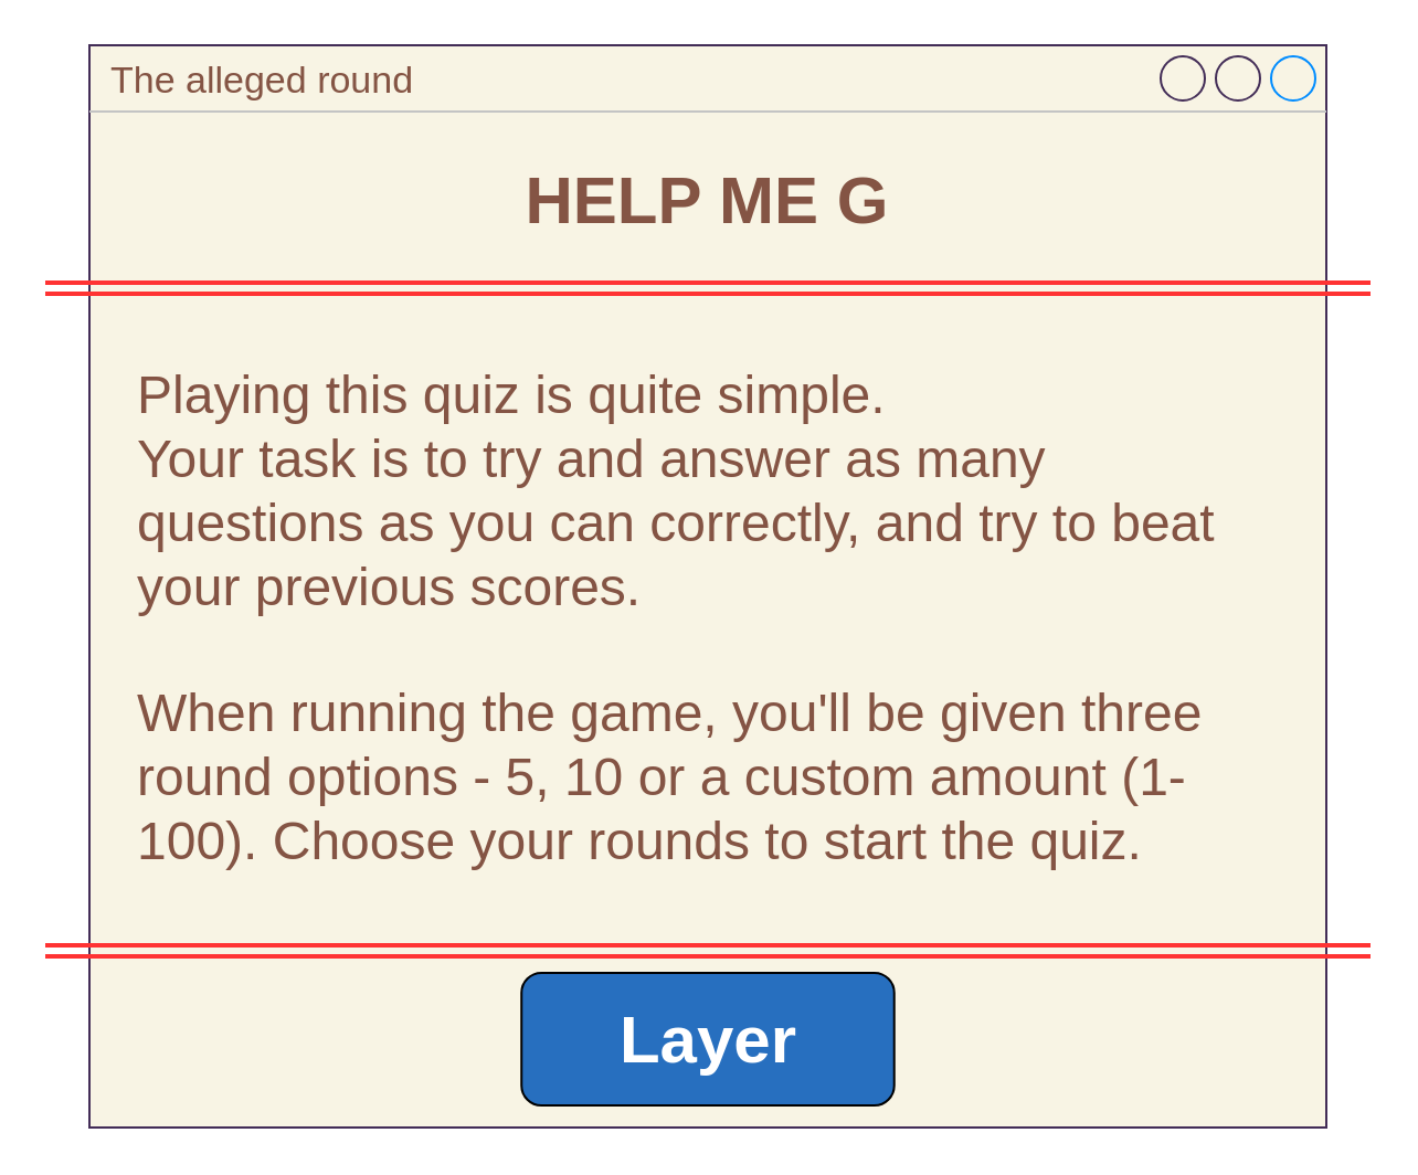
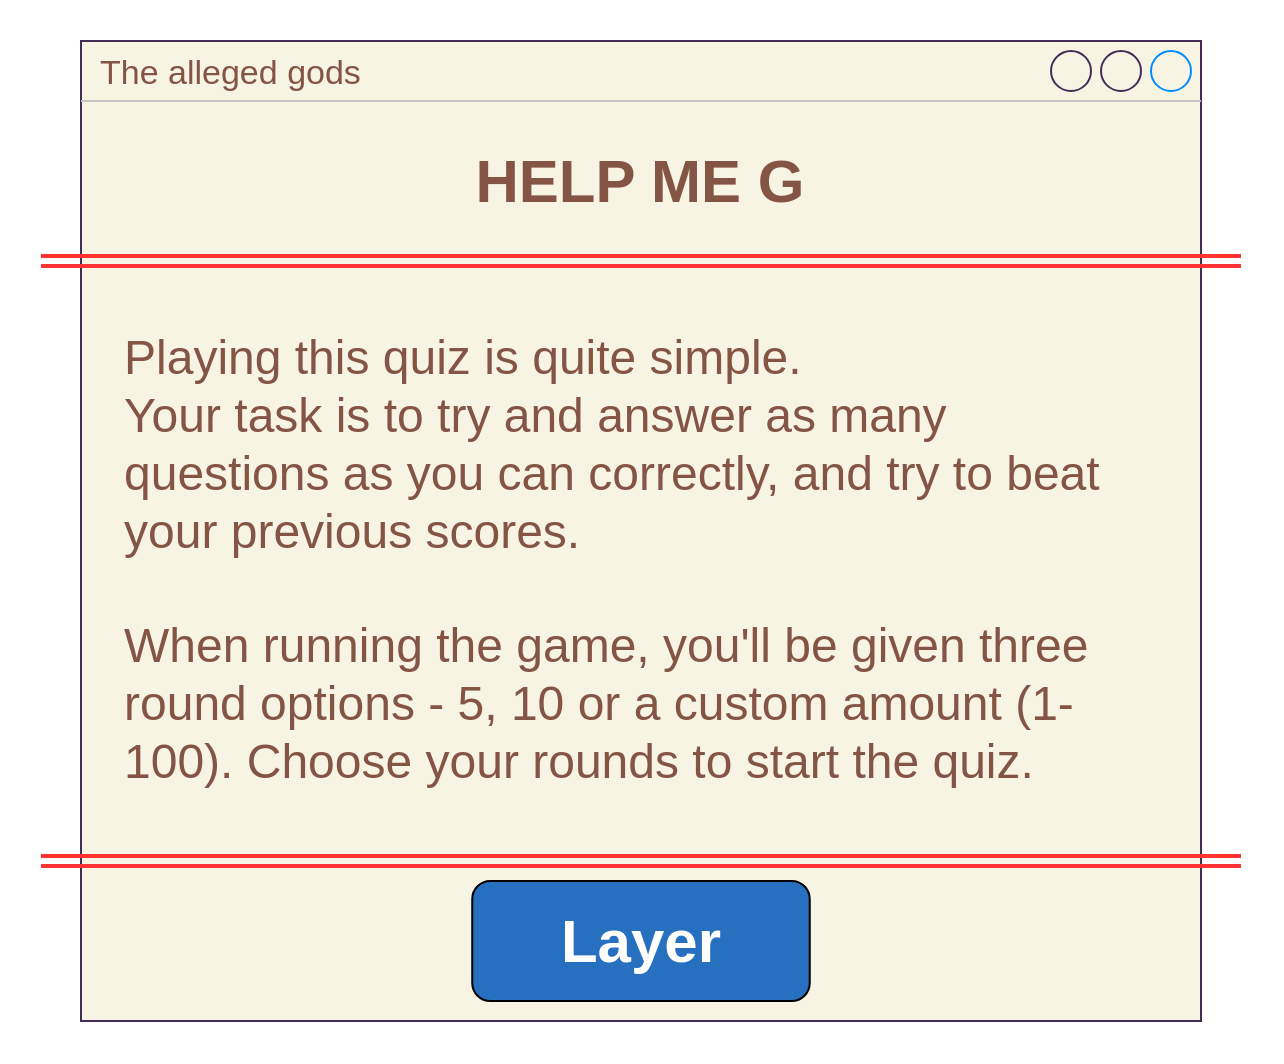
  <mxCell id="0" />
  <mxCell id="1" style="" parent="0" />
- <mxCell id="2" value="&lt;font color=&quot;#845444&quot;&gt;The alleged round&lt;/font&gt;" style="strokeWidth=1;shadow=0;dashed=0;align=center;html=1;shape=mxgraph.mockup.containers.window;align=left;verticalAlign=top;spacingLeft=8;strokeColor2=#008cff;strokeColor3=#c4c4c4;fontColor=#ffffff;mainText=;fontSize=17;labelBackgroundColor=none;whiteSpace=wrap;fillColor=#F8F4E4;strokeColor=#432D57;" parent="1" vertex="1"><mxGeometry x="40" y="20" width="560" height="490" as="geometry" /></mxCell>
+ <mxCell id="2" value="&lt;font color=&quot;#845444&quot;&gt;The alleged gods&lt;/font&gt;" style="strokeWidth=1;shadow=0;dashed=0;align=center;html=1;shape=mxgraph.mockup.containers.window;align=left;verticalAlign=top;spacingLeft=8;strokeColor2=#008cff;strokeColor3=#c4c4c4;fontColor=#ffffff;mainText=;fontSize=17;labelBackgroundColor=none;whiteSpace=wrap;fillColor=#F8F4E4;strokeColor=#432D57;" parent="1" vertex="1"><mxGeometry x="40" y="20" width="560" height="490" as="geometry" /></mxCell>
  <mxCell id="3" value="Untitled Layer" style="" parent="0" />
  <mxCell id="4" value="" style="endArrow=none;html=1;rounded=0;strokeColor=#FF3333;shape=link;strokeWidth=2;" parent="3" edge="1"><mxGeometry width="50" height="50" relative="1" as="geometry"><mxPoint x="20" y="130" as="sourcePoint" /><mxPoint x="620" y="130" as="targetPoint" /></mxGeometry></mxCell>
  <mxCell id="5" value="" style="endArrow=none;html=1;rounded=0;strokeColor=#FF3333;shape=link;strokeWidth=2;" parent="3" edge="1"><mxGeometry width="50" height="50" relative="1" as="geometry"><mxPoint x="20" y="430" as="sourcePoint" /><mxPoint x="620" y="430" as="targetPoint" /></mxGeometry></mxCell>
  <mxCell id="6" value="&lt;font color=&quot;#845444&quot; style=&quot;font-size: 24px;&quot;&gt;Playing this quiz is quite simple.&lt;/font&gt;&lt;div&gt;&lt;font color=&quot;#845444&quot;&gt;&lt;span style=&quot;font-size: 24px;&quot;&gt;Your task is to try and answer as many questions as you can correctly, and try to beat your previous scores.&lt;/span&gt;&lt;/font&gt;&lt;/div&gt;&lt;div&gt;&lt;font color=&quot;#845444&quot;&gt;&lt;span style=&quot;font-size: 24px;&quot;&gt;&lt;br&gt;&lt;/span&gt;&lt;/font&gt;&lt;/div&gt;&lt;div&gt;&lt;font color=&quot;#845444&quot;&gt;&lt;span style=&quot;font-size: 24px;&quot;&gt;When running the game, you'll be given three round options - 5, 10 or a custom amount (1-100). Choose your rounds to start the quiz.&lt;/span&gt;&lt;/font&gt;&lt;/div&gt;" style="text;html=1;align=left;verticalAlign=middle;whiteSpace=wrap;rounded=0;fontColor=#FFFFFF;" parent="3" vertex="1"><mxGeometry x="60" y="150" width="520" height="260" as="geometry" /></mxCell>
  <mxCell id="7" value="Untitled Layer" style="" parent="0" />
  <mxCell id="8" value="Untitled Layer" style="" parent="0" />
  <mxCell id="9" value="&lt;span style=&quot;font-size: 30px;&quot;&gt;&lt;b&gt;&lt;font color=&quot;#845444&quot;&gt;HELP ME G&lt;/font&gt;&lt;/b&gt;&lt;/span&gt;" style="text;html=1;align=center;verticalAlign=middle;whiteSpace=wrap;rounded=0;fontColor=#FFFFFF;" parent="8" vertex="1"><mxGeometry x="50" y="60" width="540" height="60" as="geometry" /></mxCell>
  <mxCell id="10" value="&lt;b style=&quot;color: rgb(255, 255, 255); font-size: 30px;&quot;&gt;Layer&lt;/b&gt;" style="rounded=1;whiteSpace=wrap;html=1;fillColor=#276FBF;strokeColor=#000000;" parent="8" vertex="1"><mxGeometry x="235.62" y="440" width="168.75" height="60" as="geometry" /></mxCell>
  <mxCell id="11" value="Untitled Layer" parent="0" />
